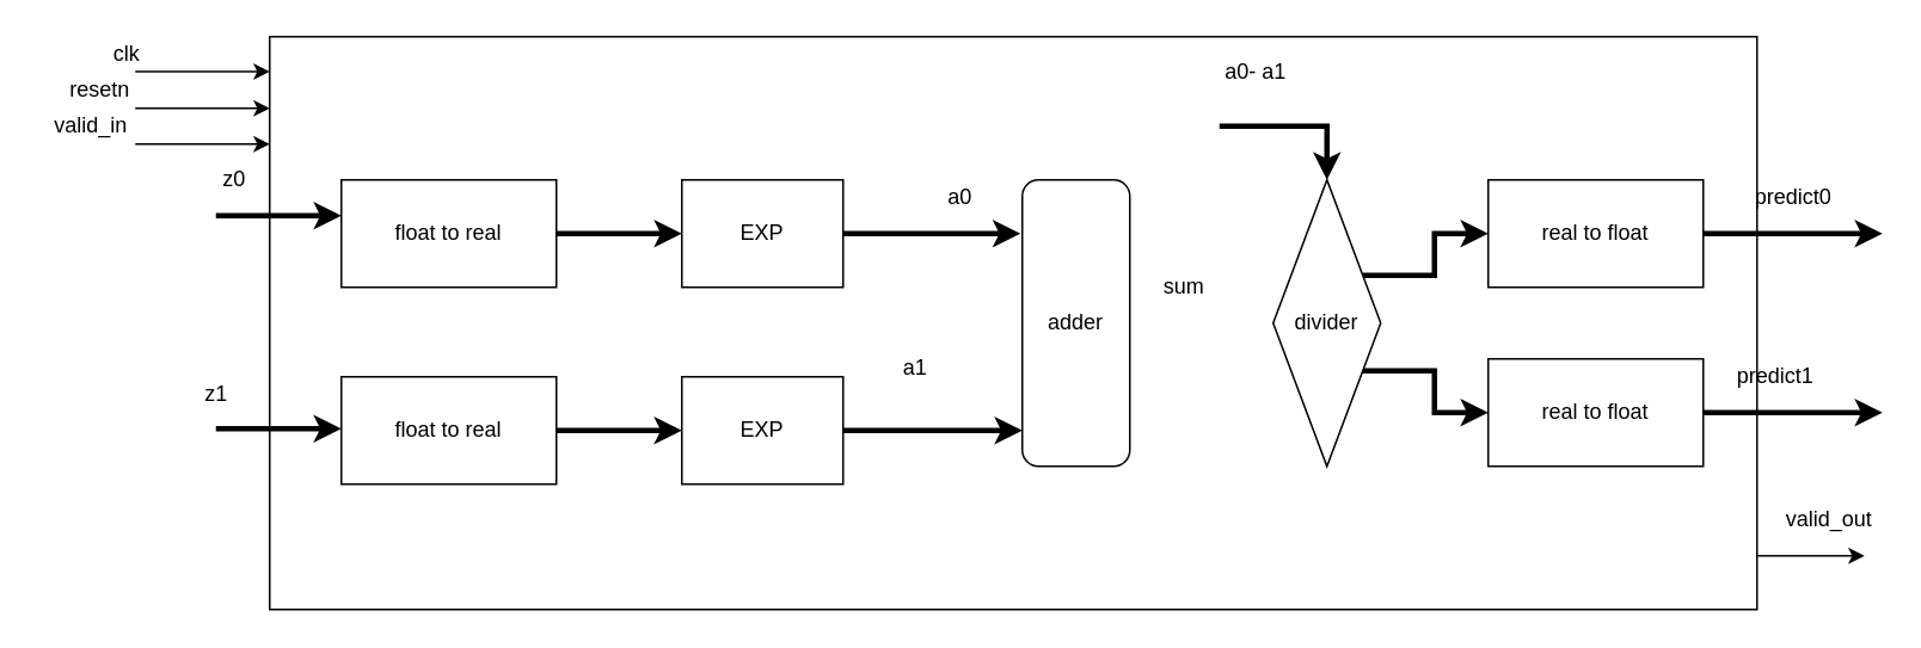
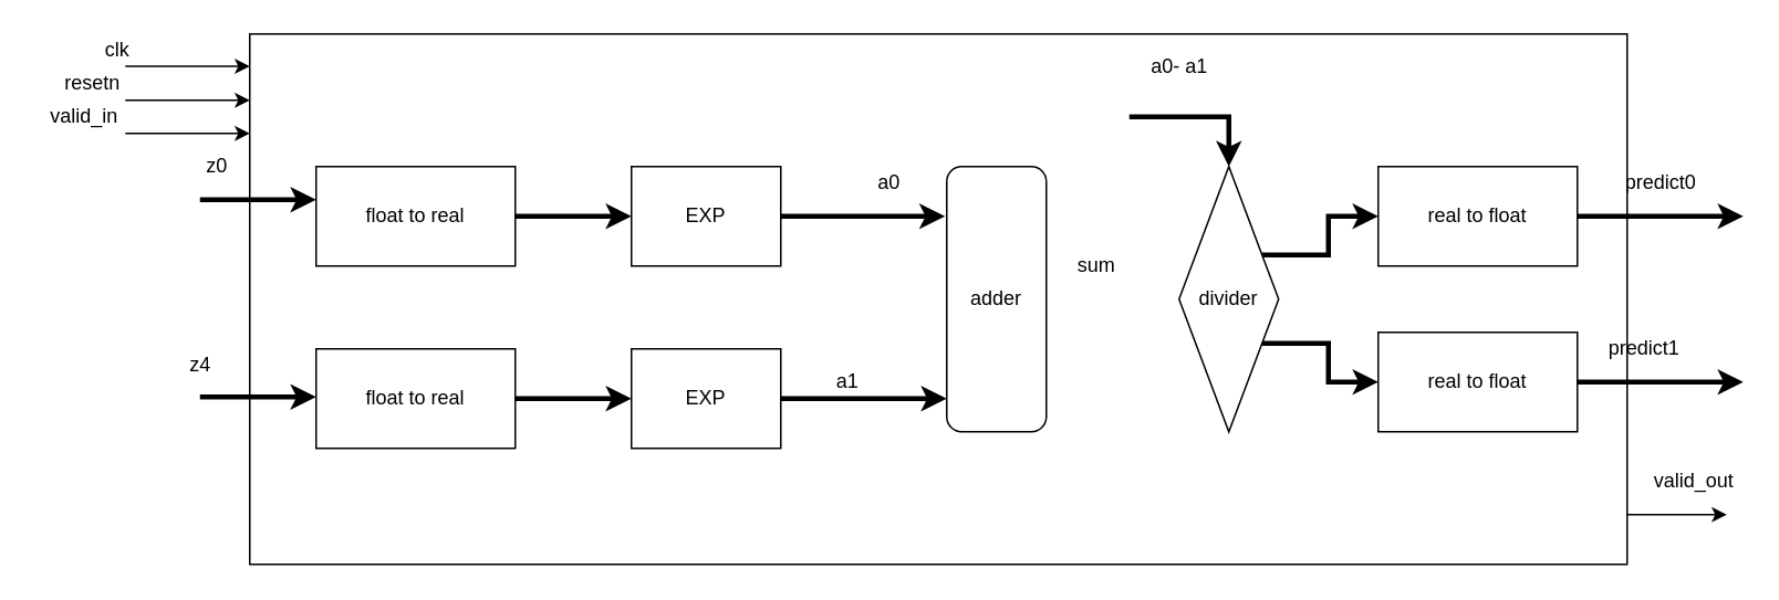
  <mxCell id="0" />
  <mxCell id="1" parent="0" />
  <mxCell id="2" style="edgeStyle=orthogonalEdgeStyle;rounded=0;orthogonalLoop=1;jettySize=auto;html=1;exitX=1;exitY=0.5;exitDx=0;exitDy=0;entryX=0;entryY=0.5;entryDx=0;entryDy=0;strokeWidth=3;" edge="1" parent="1" source="3" target="7"><mxGeometry relative="1" as="geometry" /></mxCell>
  <mxCell id="3" value="float to real" style="rounded=0;whiteSpace=wrap;html=1;" vertex="1" parent="1"><mxGeometry x="190" y="100" width="120" height="60" as="geometry" /></mxCell>
  <mxCell id="4" style="edgeStyle=orthogonalEdgeStyle;rounded=0;orthogonalLoop=1;jettySize=auto;html=1;exitX=1;exitY=0.5;exitDx=0;exitDy=0;entryX=0;entryY=0.5;entryDx=0;entryDy=0;strokeWidth=3;" edge="1" parent="1" source="5" target="9"><mxGeometry relative="1" as="geometry" /></mxCell>
  <mxCell id="5" value="float to real" style="rounded=0;whiteSpace=wrap;html=1;" vertex="1" parent="1"><mxGeometry x="190" y="210" width="120" height="60" as="geometry" /></mxCell>
  <mxCell id="6" style="edgeStyle=orthogonalEdgeStyle;rounded=0;orthogonalLoop=1;jettySize=auto;html=1;exitX=1;exitY=0.5;exitDx=0;exitDy=0;entryX=0.188;entryY=1.017;entryDx=0;entryDy=0;entryPerimeter=0;strokeWidth=3;" edge="1" parent="1" source="7" target="10"><mxGeometry relative="1" as="geometry" /></mxCell>
  <mxCell id="7" value="EXP" style="rounded=0;whiteSpace=wrap;html=1;" vertex="1" parent="1"><mxGeometry x="380" y="100" width="90" height="60" as="geometry" /></mxCell>
  <mxCell id="8" style="edgeStyle=orthogonalEdgeStyle;rounded=0;orthogonalLoop=1;jettySize=auto;html=1;exitX=1;exitY=0.5;exitDx=0;exitDy=0;entryX=0.875;entryY=1;entryDx=0;entryDy=0;entryPerimeter=0;strokeWidth=3;" edge="1" parent="1" source="9" target="10"><mxGeometry relative="1" as="geometry" /></mxCell>
  <mxCell id="9" value="EXP" style="rounded=0;whiteSpace=wrap;html=1;" vertex="1" parent="1"><mxGeometry x="380" y="210" width="90" height="60" as="geometry" /></mxCell>
  <mxCell id="10" value="adder" style="whiteSpace=wrap;html=1;direction=south;rounded=1;" vertex="1" parent="1"><mxGeometry x="570" y="100" width="60" height="160" as="geometry" /></mxCell>
  <mxCell id="11" style="edgeStyle=orthogonalEdgeStyle;rounded=0;orthogonalLoop=1;jettySize=auto;html=1;exitX=0.25;exitY=0;exitDx=0;exitDy=0;entryX=0;entryY=0.5;entryDx=0;entryDy=0;strokeWidth=3;" edge="1" parent="1" source="13" target="20"><mxGeometry relative="1" as="geometry" /></mxCell>
  <mxCell id="12" style="edgeStyle=orthogonalEdgeStyle;rounded=0;orthogonalLoop=1;jettySize=auto;html=1;exitX=0.75;exitY=0;exitDx=0;exitDy=0;entryX=0;entryY=0.5;entryDx=0;entryDy=0;strokeWidth=3;" edge="1" parent="1" source="13" target="22"><mxGeometry relative="1" as="geometry" /></mxCell>
  <mxCell id="13" value="divider" style="rhombus;whiteSpace=wrap;html=1;direction=south;" vertex="1" parent="1"><mxGeometry x="710" y="100" width="60" height="160" as="geometry" /></mxCell>
  <mxCell id="14" value="a0" style="text;html=1;align=center;verticalAlign=middle;resizable=0;points=[];autosize=1;strokeColor=none;fillColor=none;" vertex="1" parent="1"><mxGeometry x="520" y="100" width="30" height="20" as="geometry" /></mxCell>
- <mxCell id="15" value="a1" style="text;html=1;align=center;verticalAlign=middle;resizable=0;points=[];autosize=1;strokeColor=none;fillColor=none;" vertex="1" parent="1"><mxGeometry x="495" y="195" width="30" height="20" as="geometry" /></mxCell>
+ <mxCell id="15" value="a1" style="text;html=1;align=center;verticalAlign=middle;resizable=0;points=[];autosize=1;strokeColor=none;fillColor=none;" vertex="1" parent="1"><mxGeometry x="495" y="220" width="30" height="20" as="geometry" /></mxCell>
  <mxCell id="16" value="sum" style="text;html=1;align=center;verticalAlign=middle;resizable=0;points=[];autosize=1;strokeColor=none;fillColor=none;" vertex="1" parent="1"><mxGeometry x="640" y="150" width="40" height="20" as="geometry" /></mxCell>
  <mxCell id="17" value="" style="endArrow=classic;html=1;rounded=0;strokeWidth=3;entryX=0;entryY=0.5;entryDx=0;entryDy=0;" edge="1" parent="1" target="13"><mxGeometry width="50" height="50" relative="1" as="geometry"><mxPoint x="680" y="70" as="sourcePoint" /><mxPoint x="650" y="20" as="targetPoint" /><Array as="points"><mxPoint x="740" y="70" /></Array></mxGeometry></mxCell>
- <mxCell id="18" value="a0- a1" style="text;html=1;align=center;verticalAlign=middle;resizable=0;points=[];autosize=1;strokeColor=none;fillColor=none;" vertex="1" parent="1"><mxGeometry x="675" y="30" width="50" height="20" as="geometry" /></mxCell>
+ <mxCell id="18" value="a0- a1" style="text;html=1;align=center;verticalAlign=middle;resizable=0;points=[];autosize=1;strokeColor=none;fillColor=none;" vertex="1" parent="1"><mxGeometry x="685" y="30" width="50" height="20" as="geometry" /></mxCell>
  <mxCell id="19" style="edgeStyle=orthogonalEdgeStyle;rounded=0;orthogonalLoop=1;jettySize=auto;html=1;exitX=1;exitY=0.5;exitDx=0;exitDy=0;strokeWidth=3;" edge="1" parent="1" source="20"><mxGeometry relative="1" as="geometry"><mxPoint x="1050" y="130" as="targetPoint" /></mxGeometry></mxCell>
  <mxCell id="20" value="real to float" style="rounded=0;whiteSpace=wrap;html=1;" vertex="1" parent="1"><mxGeometry x="830" y="100" width="120" height="60" as="geometry" /></mxCell>
  <mxCell id="21" style="edgeStyle=orthogonalEdgeStyle;rounded=0;orthogonalLoop=1;jettySize=auto;html=1;exitX=1;exitY=0.5;exitDx=0;exitDy=0;strokeWidth=3;" edge="1" parent="1" source="22"><mxGeometry relative="1" as="geometry"><mxPoint x="1050" y="230" as="targetPoint" /></mxGeometry></mxCell>
  <mxCell id="22" value="real to float" style="rounded=0;whiteSpace=wrap;html=1;" vertex="1" parent="1"><mxGeometry x="830" y="200" width="120" height="60" as="geometry" /></mxCell>
  <mxCell id="23" value="" style="rounded=0;whiteSpace=wrap;html=1;fillColor=none;" vertex="1" parent="1"><mxGeometry x="150" y="20" width="830" height="320" as="geometry" /></mxCell>
  <mxCell id="24" value="predict0" style="text;html=1;align=center;verticalAlign=middle;resizable=0;points=[];autosize=1;strokeColor=none;fillColor=none;" vertex="1" parent="1"><mxGeometry x="970" y="100" width="60" height="20" as="geometry" /></mxCell>
  <mxCell id="25" value="predict1" style="text;html=1;align=center;verticalAlign=middle;resizable=0;points=[];autosize=1;strokeColor=none;fillColor=none;" vertex="1" parent="1"><mxGeometry x="960" y="200" width="60" height="20" as="geometry" /></mxCell>
  <mxCell id="26" value="" style="endArrow=classic;html=1;rounded=0;strokeWidth=3;" edge="1" parent="1"><mxGeometry width="50" height="50" relative="1" as="geometry"><mxPoint x="120" y="120" as="sourcePoint" /><mxPoint x="190" y="120" as="targetPoint" /></mxGeometry></mxCell>
  <mxCell id="27" value="" style="endArrow=classic;html=1;rounded=0;strokeWidth=3;" edge="1" parent="1"><mxGeometry width="50" height="50" relative="1" as="geometry"><mxPoint x="120" y="239" as="sourcePoint" /><mxPoint x="190" y="239" as="targetPoint" /></mxGeometry></mxCell>
  <mxCell id="28" value="z0" style="text;html=1;align=center;verticalAlign=middle;resizable=0;points=[];autosize=1;strokeColor=none;fillColor=none;" vertex="1" parent="1"><mxGeometry x="115" y="90" width="30" height="20" as="geometry" /></mxCell>
- <mxCell id="29" value="z1" style="text;html=1;align=center;verticalAlign=middle;resizable=0;points=[];autosize=1;strokeColor=none;fillColor=none;" vertex="1" parent="1"><mxGeometry x="105" y="210" width="30" height="20" as="geometry" /></mxCell>
+ <mxCell id="29" value="z4" style="text;html=1;align=center;verticalAlign=middle;resizable=0;points=[];autosize=1;strokeColor=none;fillColor=none;" vertex="1" parent="1"><mxGeometry x="105" y="210" width="30" height="20" as="geometry" /></mxCell>
  <mxCell id="30" value="" style="endArrow=classic;html=1;rounded=0;strokeWidth=1;" edge="1" parent="1"><mxGeometry width="50" height="50" relative="1" as="geometry"><mxPoint x="980" y="310" as="sourcePoint" /><mxPoint x="1040" y="310" as="targetPoint" /></mxGeometry></mxCell>
  <mxCell id="31" value="valid_out" style="text;html=1;align=center;verticalAlign=middle;resizable=0;points=[];autosize=1;strokeColor=none;fillColor=none;" vertex="1" parent="1"><mxGeometry x="990" y="280" width="60" height="20" as="geometry" /></mxCell>
  <mxCell id="32" value="" style="endArrow=classic;html=1;rounded=0;strokeWidth=1;" edge="1" parent="1"><mxGeometry width="50" height="50" relative="1" as="geometry"><mxPoint x="75" y="39.5" as="sourcePoint" /><mxPoint x="150" y="39.5" as="targetPoint" /></mxGeometry></mxCell>
  <mxCell id="33" value="" style="endArrow=classic;html=1;rounded=0;strokeWidth=1;" edge="1" parent="1"><mxGeometry width="50" height="50" relative="1" as="geometry"><mxPoint x="75" y="60" as="sourcePoint" /><mxPoint x="150" y="60" as="targetPoint" /></mxGeometry></mxCell>
  <mxCell id="34" value="" style="endArrow=classic;html=1;rounded=0;strokeWidth=1;" edge="1" parent="1"><mxGeometry width="50" height="50" relative="1" as="geometry"><mxPoint x="75" y="80" as="sourcePoint" /><mxPoint x="150" y="80" as="targetPoint" /></mxGeometry></mxCell>
  <mxCell id="35" value="clk" style="text;html=1;align=center;verticalAlign=middle;resizable=0;points=[];autosize=1;strokeColor=none;fillColor=none;" vertex="1" parent="1"><mxGeometry x="55" y="20" width="30" height="20" as="geometry" /></mxCell>
  <mxCell id="36" value="resetn" style="text;html=1;align=center;verticalAlign=middle;resizable=0;points=[];autosize=1;strokeColor=none;fillColor=none;" vertex="1" parent="1"><mxGeometry y="40" width="50" height="20" as="geometry" x="30" /></mxCell>
  <mxCell id="37" value="valid_in" style="text;html=1;align=center;verticalAlign=middle;resizable=0;points=[];autosize=1;strokeColor=none;fillColor=none;" vertex="1" parent="1"><mxGeometry x="20" y="60" width="60" height="20" as="geometry" /></mxCell>
